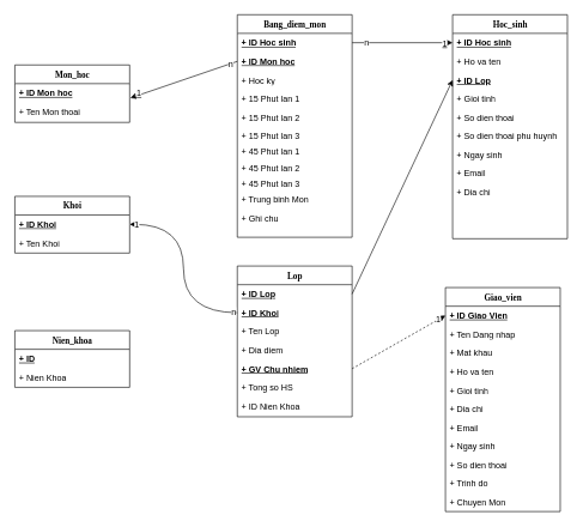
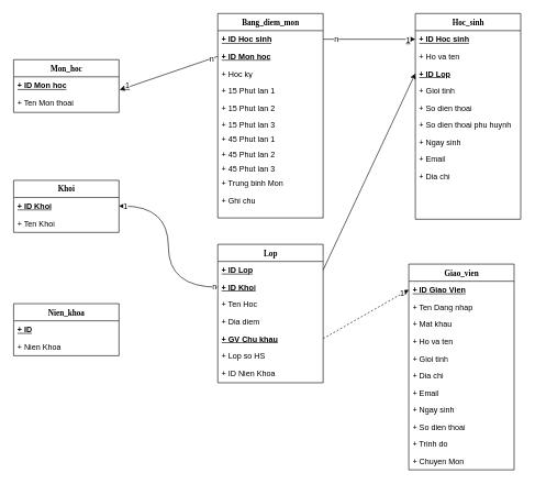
  <mxCell id="0" />
  <mxCell id="1" parent="0" />
  <mxCell id="2" value="Giao_vien" style="swimlane;html=1;fontStyle=1;align=center;verticalAlign=top;childLayout=stackLayout;horizontal=1;startSize=26;horizontalStack=0;resizeParent=1;resizeLast=0;collapsible=1;marginBottom=0;swimlaneFillColor=#ffffff;rounded=0;shadow=0;comic=0;labelBackgroundColor=none;strokeWidth=1;fillColor=none;fontFamily=Verdana;fontSize=12" parent="1" vertex="1"><mxGeometry x="620" y="400" width="160" height="312" as="geometry"><mxRectangle x="360" y="-94" width="100" height="26" as="alternateBounds" /></mxGeometry></mxCell>
  <mxCell id="3" value="+ ID Giao Vien" style="text;html=1;strokeColor=none;fillColor=none;align=left;verticalAlign=top;spacingLeft=4;spacingRight=4;whiteSpace=wrap;overflow=hidden;rotatable=0;points=[[0,0.5],[1,0.5]];portConstraint=eastwest;fontStyle=5" parent="2" vertex="1"><mxGeometry y="26" width="160" height="26" as="geometry" /></mxCell>
  <mxCell id="4" value="+ Ten Dang nhap" style="text;html=1;strokeColor=none;fillColor=none;align=left;verticalAlign=top;spacingLeft=4;spacingRight=4;whiteSpace=wrap;overflow=hidden;rotatable=0;points=[[0,0.5],[1,0.5]];portConstraint=eastwest;" parent="2" vertex="1"><mxGeometry y="52" width="160" height="26" as="geometry" /></mxCell>
  <mxCell id="5" value="+ Mat khau" style="text;html=1;strokeColor=none;fillColor=none;align=left;verticalAlign=top;spacingLeft=4;spacingRight=4;whiteSpace=wrap;overflow=hidden;rotatable=0;points=[[0,0.5],[1,0.5]];portConstraint=eastwest;" parent="2" vertex="1"><mxGeometry y="78" width="160" height="26" as="geometry" /></mxCell>
  <mxCell id="6" value="+ Ho va ten" style="text;html=1;strokeColor=none;fillColor=none;align=left;verticalAlign=top;spacingLeft=4;spacingRight=4;whiteSpace=wrap;overflow=hidden;rotatable=0;points=[[0,0.5],[1,0.5]];portConstraint=eastwest;" parent="2" vertex="1"><mxGeometry y="104" width="160" height="26" as="geometry" /></mxCell>
  <mxCell id="7" value="+ Gioi tinh" style="text;html=1;strokeColor=none;fillColor=none;align=left;verticalAlign=top;spacingLeft=4;spacingRight=4;whiteSpace=wrap;overflow=hidden;rotatable=0;points=[[0,0.5],[1,0.5]];portConstraint=eastwest;" parent="2" vertex="1"><mxGeometry y="130" width="160" height="26" as="geometry" /></mxCell>
  <mxCell id="8" value="+ Dia chi" style="text;html=1;strokeColor=none;fillColor=none;align=left;verticalAlign=top;spacingLeft=4;spacingRight=4;whiteSpace=wrap;overflow=hidden;rotatable=0;points=[[0,0.5],[1,0.5]];portConstraint=eastwest;" parent="2" vertex="1"><mxGeometry y="156" width="160" height="26" as="geometry" /></mxCell>
  <mxCell id="9" value="+ Email" style="text;html=1;strokeColor=none;fillColor=none;align=left;verticalAlign=top;spacingLeft=4;spacingRight=4;whiteSpace=wrap;overflow=hidden;rotatable=0;points=[[0,0.5],[1,0.5]];portConstraint=eastwest;" parent="2" vertex="1"><mxGeometry y="182" width="160" height="26" as="geometry" /></mxCell>
  <mxCell id="10" value="+ Ngay sinh" style="text;html=1;strokeColor=none;fillColor=none;align=left;verticalAlign=top;spacingLeft=4;spacingRight=4;whiteSpace=wrap;overflow=hidden;rotatable=0;points=[[0,0.5],[1,0.5]];portConstraint=eastwest;" parent="2" vertex="1"><mxGeometry y="208" width="160" height="26" as="geometry" /></mxCell>
  <mxCell id="11" value="+ So dien thoai" style="text;html=1;strokeColor=none;fillColor=none;align=left;verticalAlign=top;spacingLeft=4;spacingRight=4;whiteSpace=wrap;overflow=hidden;rotatable=0;points=[[0,0.5],[1,0.5]];portConstraint=eastwest;" parent="2" vertex="1"><mxGeometry y="234" width="160" height="26" as="geometry" /></mxCell>
  <mxCell id="12" value="+ Trinh do" style="text;html=1;strokeColor=none;fillColor=none;align=left;verticalAlign=top;spacingLeft=4;spacingRight=4;whiteSpace=wrap;overflow=hidden;rotatable=0;points=[[0,0.5],[1,0.5]];portConstraint=eastwest;" parent="2" vertex="1"><mxGeometry y="260" width="160" height="26" as="geometry" /></mxCell>
  <mxCell id="13" value="+ Chuyen Mon" style="text;html=1;strokeColor=none;fillColor=none;align=left;verticalAlign=top;spacingLeft=4;spacingRight=4;whiteSpace=wrap;overflow=hidden;rotatable=0;points=[[0,0.5],[1,0.5]];portConstraint=eastwest;" parent="2" vertex="1"><mxGeometry y="286" width="160" height="26" as="geometry" /></mxCell>
  <mxCell id="14" value="Hoc_sinh" style="swimlane;html=1;fontStyle=1;align=center;verticalAlign=top;childLayout=stackLayout;horizontal=1;startSize=26;horizontalStack=0;resizeParent=1;resizeLast=0;collapsible=1;marginBottom=0;swimlaneFillColor=#ffffff;rounded=0;shadow=0;comic=0;labelBackgroundColor=none;strokeWidth=1;fillColor=none;fontFamily=Verdana;fontSize=12" parent="1" vertex="1"><mxGeometry x="630" y="20" width="160" height="312" as="geometry" /></mxCell>
  <mxCell id="15" value="+ ID Hoc sinh" style="text;html=1;strokeColor=none;fillColor=none;align=left;verticalAlign=top;spacingLeft=4;spacingRight=4;whiteSpace=wrap;overflow=hidden;rotatable=0;points=[[0,0.5],[1,0.5]];portConstraint=eastwest;fontStyle=5" parent="14" vertex="1"><mxGeometry y="26" width="160" height="26" as="geometry" /></mxCell>
  <mxCell id="16" value="+ Ho va ten" style="text;html=1;strokeColor=none;fillColor=none;align=left;verticalAlign=top;spacingLeft=4;spacingRight=4;whiteSpace=wrap;overflow=hidden;rotatable=0;points=[[0,0.5],[1,0.5]];portConstraint=eastwest;" parent="14" vertex="1"><mxGeometry y="52" width="160" height="26" as="geometry" /></mxCell>
  <mxCell id="17" value="+ ID Lop" style="text;html=1;strokeColor=none;fillColor=none;align=left;verticalAlign=top;spacingLeft=4;spacingRight=4;whiteSpace=wrap;overflow=hidden;rotatable=0;points=[[0,0.5],[1,0.5]];portConstraint=eastwest;fontStyle=5" parent="14" vertex="1"><mxGeometry y="78" width="160" height="26" as="geometry" /></mxCell>
  <mxCell id="18" value="+ Gioi tinh" style="text;html=1;strokeColor=none;fillColor=none;align=left;verticalAlign=top;spacingLeft=4;spacingRight=4;whiteSpace=wrap;overflow=hidden;rotatable=0;points=[[0,0.5],[1,0.5]];portConstraint=eastwest;" parent="14" vertex="1"><mxGeometry y="104" width="160" height="26" as="geometry" /></mxCell>
  <mxCell id="19" value="+ So dien thoai" style="text;html=1;strokeColor=none;fillColor=none;align=left;verticalAlign=top;spacingLeft=4;spacingRight=4;whiteSpace=wrap;overflow=hidden;rotatable=0;points=[[0,0.5],[1,0.5]];portConstraint=eastwest;" parent="14" vertex="1"><mxGeometry y="130" width="160" height="26" as="geometry" /></mxCell>
  <mxCell id="20" value="+ So dien thoai phu huynh" style="text;html=1;strokeColor=none;fillColor=none;align=left;verticalAlign=top;spacingLeft=4;spacingRight=4;whiteSpace=wrap;overflow=hidden;rotatable=0;points=[[0,0.5],[1,0.5]];portConstraint=eastwest;" parent="14" vertex="1"><mxGeometry y="156" width="160" height="26" as="geometry" /></mxCell>
  <mxCell id="21" value="+ Ngay sinh" style="text;html=1;strokeColor=none;fillColor=none;align=left;verticalAlign=top;spacingLeft=4;spacingRight=4;whiteSpace=wrap;overflow=hidden;rotatable=0;points=[[0,0.5],[1,0.5]];portConstraint=eastwest;" parent="14" vertex="1"><mxGeometry y="182" width="160" height="26" as="geometry" /></mxCell>
  <mxCell id="22" value="+ Email" style="text;html=1;strokeColor=none;fillColor=none;align=left;verticalAlign=top;spacingLeft=4;spacingRight=4;whiteSpace=wrap;overflow=hidden;rotatable=0;points=[[0,0.5],[1,0.5]];portConstraint=eastwest;" parent="14" vertex="1"><mxGeometry y="208" width="160" height="26" as="geometry" /></mxCell>
  <mxCell id="23" value="+ Dia chi" style="text;html=1;strokeColor=none;fillColor=none;align=left;verticalAlign=top;spacingLeft=4;spacingRight=4;whiteSpace=wrap;overflow=hidden;rotatable=0;points=[[0,0.5],[1,0.5]];portConstraint=eastwest;" parent="14" vertex="1"><mxGeometry y="234" width="160" height="26" as="geometry" /></mxCell>
  <mxCell id="24" value="Lop" style="swimlane;html=1;fontStyle=1;align=center;verticalAlign=top;childLayout=stackLayout;horizontal=1;startSize=26;horizontalStack=0;resizeParent=1;resizeLast=0;collapsible=1;marginBottom=0;swimlaneFillColor=#ffffff;rounded=0;shadow=0;comic=0;labelBackgroundColor=none;strokeWidth=1;fillColor=none;fontFamily=Verdana;fontSize=12" parent="1" vertex="1"><mxGeometry x="330" y="370" width="160" height="210" as="geometry" /></mxCell>
  <mxCell id="25" value="+ ID Lop" style="text;html=1;strokeColor=none;fillColor=none;align=left;verticalAlign=top;spacingLeft=4;spacingRight=4;whiteSpace=wrap;overflow=hidden;rotatable=0;points=[[0,0.5],[1,0.5]];portConstraint=eastwest;fontStyle=5" parent="24" vertex="1"><mxGeometry y="26" width="160" height="26" as="geometry" /></mxCell>
  <mxCell id="26" value="+ ID Khoi" style="text;html=1;strokeColor=none;fillColor=none;align=left;verticalAlign=top;spacingLeft=4;spacingRight=4;whiteSpace=wrap;overflow=hidden;rotatable=0;points=[[0,0.5],[1,0.5]];portConstraint=eastwest;fontStyle=5" parent="24" vertex="1"><mxGeometry y="52" width="160" height="26" as="geometry" /></mxCell>
- <mxCell id="27" value="+ Ten Lop" style="text;html=1;strokeColor=none;fillColor=none;align=left;verticalAlign=top;spacingLeft=4;spacingRight=4;whiteSpace=wrap;overflow=hidden;rotatable=0;points=[[0,0.5],[1,0.5]];portConstraint=eastwest;fontStyle=0" parent="24" vertex="1"><mxGeometry y="78" width="160" height="26" as="geometry" /></mxCell>
+ <mxCell id="27" value="+ Ten Hoc" style="text;html=1;strokeColor=none;fillColor=none;align=left;verticalAlign=top;spacingLeft=4;spacingRight=4;whiteSpace=wrap;overflow=hidden;rotatable=0;points=[[0,0.5],[1,0.5]];portConstraint=eastwest;fontStyle=0" parent="24" vertex="1"><mxGeometry y="78" width="160" height="26" as="geometry" /></mxCell>
  <mxCell id="28" value="+ Dia diem" style="text;html=1;strokeColor=none;fillColor=none;align=left;verticalAlign=top;spacingLeft=4;spacingRight=4;whiteSpace=wrap;overflow=hidden;rotatable=0;points=[[0,0.5],[1,0.5]];portConstraint=eastwest;" parent="24" vertex="1"><mxGeometry y="104" width="160" height="26" as="geometry" /></mxCell>
- <mxCell id="29" value="+ GV Chu nhiem" style="text;html=1;strokeColor=none;fillColor=none;align=left;verticalAlign=top;spacingLeft=4;spacingRight=4;whiteSpace=wrap;overflow=hidden;rotatable=0;points=[[0,0.5],[1,0.5]];portConstraint=eastwest;fontStyle=5" parent="24" vertex="1"><mxGeometry y="130" width="160" height="26" as="geometry" /></mxCell>
- <mxCell id="30" value="+ Tong so HS&lt;br&gt;" style="text;html=1;strokeColor=none;fillColor=none;align=left;verticalAlign=top;spacingLeft=4;spacingRight=4;whiteSpace=wrap;overflow=hidden;rotatable=0;points=[[0,0.5],[1,0.5]];portConstraint=eastwest;" parent="24" vertex="1"><mxGeometry y="156" width="160" height="26" as="geometry" /></mxCell>
+ <mxCell id="29" value="+ GV Chu khau" style="text;html=1;strokeColor=none;fillColor=none;align=left;verticalAlign=top;spacingLeft=4;spacingRight=4;whiteSpace=wrap;overflow=hidden;rotatable=0;points=[[0,0.5],[1,0.5]];portConstraint=eastwest;fontStyle=5" parent="24" vertex="1"><mxGeometry y="130" width="160" height="26" as="geometry" /></mxCell>
+ <mxCell id="30" value="+ Lop so HS&lt;br&gt;" style="text;html=1;strokeColor=none;fillColor=none;align=left;verticalAlign=top;spacingLeft=4;spacingRight=4;whiteSpace=wrap;overflow=hidden;rotatable=0;points=[[0,0.5],[1,0.5]];portConstraint=eastwest;" parent="24" vertex="1"><mxGeometry y="156" width="160" height="26" as="geometry" /></mxCell>
  <mxCell id="31" value="+ ID Nien Khoa" style="text;html=1;strokeColor=none;fillColor=none;align=left;verticalAlign=top;spacingLeft=4;spacingRight=4;whiteSpace=wrap;overflow=hidden;rotatable=0;points=[[0,0.5],[1,0.5]];portConstraint=eastwest;" parent="24" vertex="1"><mxGeometry y="182" width="160" height="26" as="geometry" /></mxCell>
  <mxCell id="32" value="Bang_diem_mon" style="swimlane;html=1;fontStyle=1;align=center;verticalAlign=top;childLayout=stackLayout;horizontal=1;startSize=26;horizontalStack=0;resizeParent=1;resizeLast=0;collapsible=1;marginBottom=0;swimlaneFillColor=#ffffff;rounded=0;shadow=0;comic=0;labelBackgroundColor=none;strokeWidth=1;fillColor=none;fontFamily=Verdana;fontSize=12" parent="1" vertex="1"><mxGeometry x="330" y="20" width="160" height="310" as="geometry"><mxRectangle x="-50" y="-630" width="150" height="26" as="alternateBounds" /></mxGeometry></mxCell>
  <mxCell id="33" value="+ ID Hoc sinh" style="text;html=1;strokeColor=none;fillColor=none;align=left;verticalAlign=top;spacingLeft=4;spacingRight=4;whiteSpace=wrap;overflow=hidden;rotatable=0;points=[[0,0.5],[1,0.5]];portConstraint=eastwest;fontStyle=5" parent="32" vertex="1"><mxGeometry y="26" width="160" height="26" as="geometry" /></mxCell>
  <mxCell id="34" value="+ ID Mon hoc" style="text;html=1;strokeColor=none;fillColor=none;align=left;verticalAlign=top;spacingLeft=4;spacingRight=4;whiteSpace=wrap;overflow=hidden;rotatable=0;points=[[0,0.5],[1,0.5]];portConstraint=eastwest;fontStyle=5" parent="32" vertex="1"><mxGeometry y="52" width="160" height="26" as="geometry" /></mxCell>
  <mxCell id="35" value="+ Hoc ky" style="text;html=1;strokeColor=none;fillColor=none;align=left;verticalAlign=top;spacingLeft=4;spacingRight=4;whiteSpace=wrap;overflow=hidden;rotatable=0;points=[[0,0.5],[1,0.5]];portConstraint=eastwest;" parent="32" vertex="1"><mxGeometry y="78" width="160" height="26" as="geometry" /></mxCell>
  <mxCell id="36" value="+ 15 Phut lan 1" style="text;html=1;strokeColor=none;fillColor=none;align=left;verticalAlign=top;spacingLeft=4;spacingRight=4;whiteSpace=wrap;overflow=hidden;rotatable=0;points=[[0,0.5],[1,0.5]];portConstraint=eastwest;" parent="32" vertex="1"><mxGeometry y="104" width="160" height="26" as="geometry" /></mxCell>
  <mxCell id="37" value="+ 15 Phut lan 2" style="text;html=1;strokeColor=none;fillColor=none;align=left;verticalAlign=top;spacingLeft=4;spacingRight=4;whiteSpace=wrap;overflow=hidden;rotatable=0;points=[[0,0.5],[1,0.5]];portConstraint=eastwest;" parent="32" vertex="1"><mxGeometry y="130" width="160" height="26" as="geometry" /></mxCell>
  <mxCell id="38" value="+ 15 Phut lan 3" style="text;html=1;strokeColor=none;fillColor=none;align=left;verticalAlign=top;spacingLeft=4;spacingRight=4;whiteSpace=wrap;overflow=hidden;rotatable=0;points=[[0,0.5],[1,0.5]];portConstraint=eastwest;" parent="32" vertex="1"><mxGeometry y="156" width="160" height="22" as="geometry" /></mxCell>
  <mxCell id="39" value="+ 45 Phut lan 1" style="text;html=1;strokeColor=none;fillColor=none;align=left;verticalAlign=top;spacingLeft=4;spacingRight=4;whiteSpace=wrap;overflow=hidden;rotatable=0;points=[[0,0.5],[1,0.5]];portConstraint=eastwest;" parent="32" vertex="1"><mxGeometry y="178" width="160" height="22" as="geometry" /></mxCell>
  <mxCell id="40" value="+ 45 Phut lan 2" style="text;html=1;strokeColor=none;fillColor=none;align=left;verticalAlign=top;spacingLeft=4;spacingRight=4;whiteSpace=wrap;overflow=hidden;rotatable=0;points=[[0,0.5],[1,0.5]];portConstraint=eastwest;" parent="32" vertex="1"><mxGeometry y="200" width="160" height="22" as="geometry" /></mxCell>
  <mxCell id="41" value="+ 45 Phut lan 3" style="text;html=1;strokeColor=none;fillColor=none;align=left;verticalAlign=top;spacingLeft=4;spacingRight=4;whiteSpace=wrap;overflow=hidden;rotatable=0;points=[[0,0.5],[1,0.5]];portConstraint=eastwest;" parent="32" vertex="1"><mxGeometry y="222" width="160" height="22" as="geometry" /></mxCell>
  <mxCell id="42" value="+ Trung binh Mon" style="text;html=1;strokeColor=none;fillColor=none;align=left;verticalAlign=top;spacingLeft=4;spacingRight=4;whiteSpace=wrap;overflow=hidden;rotatable=0;points=[[0,0.5],[1,0.5]];portConstraint=eastwest;" parent="32" vertex="1"><mxGeometry y="244" width="160" height="26" as="geometry" /></mxCell>
  <mxCell id="43" value="+ Ghi chu" style="text;html=1;strokeColor=none;fillColor=none;align=left;verticalAlign=top;spacingLeft=4;spacingRight=4;whiteSpace=wrap;overflow=hidden;rotatable=0;points=[[0,0.5],[1,0.5]];portConstraint=eastwest;" parent="32" vertex="1"><mxGeometry y="270" width="160" height="26" as="geometry" /></mxCell>
  <mxCell id="44" value="Mon_hoc" style="swimlane;html=1;fontStyle=1;align=center;verticalAlign=top;childLayout=stackLayout;horizontal=1;startSize=26;horizontalStack=0;resizeParent=1;resizeLast=0;collapsible=1;marginBottom=0;swimlaneFillColor=#ffffff;rounded=0;shadow=0;comic=0;labelBackgroundColor=none;strokeWidth=1;fillColor=none;fontFamily=Verdana;fontSize=12" parent="1" vertex="1"><mxGeometry x="20" y="90" width="160" height="80" as="geometry" /></mxCell>
  <mxCell id="45" value="+ ID Mon hoc" style="text;html=1;strokeColor=none;fillColor=none;align=left;verticalAlign=top;spacingLeft=4;spacingRight=4;whiteSpace=wrap;overflow=hidden;rotatable=0;points=[[0,0.5],[1,0.5]];portConstraint=eastwest;fontStyle=5" parent="44" vertex="1"><mxGeometry y="26" width="160" height="26" as="geometry" /></mxCell>
  <mxCell id="46" value="+ Ten Mon thoai" style="text;html=1;strokeColor=none;fillColor=none;align=left;verticalAlign=top;spacingLeft=4;spacingRight=4;whiteSpace=wrap;overflow=hidden;rotatable=0;points=[[0,0.5],[1,0.5]];portConstraint=eastwest;" parent="44" vertex="1"><mxGeometry y="52" width="160" height="26" as="geometry" /></mxCell>
  <mxCell id="47" value="Khoi" style="swimlane;html=1;fontStyle=1;align=center;verticalAlign=top;childLayout=stackLayout;horizontal=1;startSize=26;horizontalStack=0;resizeParent=1;resizeLast=0;collapsible=1;marginBottom=0;swimlaneFillColor=#ffffff;rounded=0;shadow=0;comic=0;labelBackgroundColor=none;strokeWidth=1;fillColor=none;fontFamily=Verdana;fontSize=12" parent="1" vertex="1"><mxGeometry x="20" y="273" width="160" height="79" as="geometry" /></mxCell>
  <mxCell id="48" value="+ ID Khoi" style="text;html=1;strokeColor=none;fillColor=none;align=left;verticalAlign=top;spacingLeft=4;spacingRight=4;whiteSpace=wrap;overflow=hidden;rotatable=0;points=[[0,0.5],[1,0.5]];portConstraint=eastwest;fontStyle=5" parent="47" vertex="1"><mxGeometry y="26" width="160" height="26" as="geometry" /></mxCell>
  <mxCell id="49" value="+ Ten Khoi" style="text;html=1;strokeColor=none;fillColor=none;align=left;verticalAlign=top;spacingLeft=4;spacingRight=4;whiteSpace=wrap;overflow=hidden;rotatable=0;points=[[0,0.5],[1,0.5]];portConstraint=eastwest;" parent="47" vertex="1"><mxGeometry y="52" width="160" height="26" as="geometry" /></mxCell>
  <mxCell id="50" style="edgeStyle=none;rounded=0;orthogonalLoop=1;jettySize=auto;html=1;exitX=0;exitY=0.5;exitDx=0;exitDy=0;entryX=1;entryY=0.5;entryDx=0;entryDy=0;startArrow=classic;startFill=1;endArrow=none;endFill=0;" parent="1" source="15" target="33" edge="1"><mxGeometry relative="1" as="geometry" /></mxCell>
  <mxCell id="51" value="1" style="text;html=1;align=center;verticalAlign=middle;resizable=0;points=[];;labelBackgroundColor=#ffffff;fontStyle=4" parent="50" vertex="1" connectable="0"><mxGeometry x="-0.829" y="1" relative="1" as="geometry"><mxPoint as="offset" /></mxGeometry></mxCell>
  <mxCell id="52" value="n" style="text;html=1;align=center;verticalAlign=middle;resizable=0;points=[];;labelBackgroundColor=#ffffff;" parent="50" vertex="1" connectable="0"><mxGeometry x="0.733" relative="1" as="geometry"><mxPoint as="offset" /></mxGeometry></mxCell>
  <mxCell id="53" style="edgeStyle=none;rounded=0;orthogonalLoop=1;jettySize=auto;html=1;exitX=1.006;exitY=0.769;exitDx=0;exitDy=0;entryX=0;entryY=0.5;entryDx=0;entryDy=0;startArrow=classic;startFill=1;endArrow=none;endFill=0;exitPerimeter=0;" parent="1" source="45" target="34" edge="1"><mxGeometry relative="1" as="geometry" /></mxCell>
  <mxCell id="54" value="n" style="text;html=1;align=center;verticalAlign=middle;resizable=0;points=[];;labelBackgroundColor=#ffffff;" parent="53" vertex="1" connectable="0"><mxGeometry x="0.863" y="2" relative="1" as="geometry"><mxPoint x="1" y="3" as="offset" /></mxGeometry></mxCell>
  <mxCell id="55" value="1" style="text;html=1;align=center;verticalAlign=middle;resizable=0;points=[];;labelBackgroundColor=#ffffff;fontStyle=4" parent="53" vertex="1" connectable="0"><mxGeometry x="-0.837" y="1" relative="1" as="geometry"><mxPoint y="-1" as="offset" /></mxGeometry></mxCell>
  <mxCell id="56" style="edgeStyle=orthogonalEdgeStyle;curved=1;rounded=0;orthogonalLoop=1;jettySize=auto;html=1;exitX=1;exitY=0.5;exitDx=0;exitDy=0;startArrow=classic;startFill=1;endArrow=none;endFill=0;" parent="1" source="48" target="26" edge="1"><mxGeometry relative="1" as="geometry" /></mxCell>
  <mxCell id="57" value="1" style="text;html=1;align=center;verticalAlign=middle;resizable=0;points=[];;labelBackgroundColor=#ffffff;" parent="56" vertex="1" connectable="0"><mxGeometry x="-0.934" relative="1" as="geometry"><mxPoint as="offset" /></mxGeometry></mxCell>
  <mxCell id="58" value="n" style="text;html=1;align=center;verticalAlign=middle;resizable=0;points=[];;labelBackgroundColor=#ffffff;" parent="56" vertex="1" connectable="0"><mxGeometry x="0.953" y="1" relative="1" as="geometry"><mxPoint as="offset" /></mxGeometry></mxCell>
  <mxCell id="59" style="rounded=0;orthogonalLoop=1;jettySize=auto;html=1;exitX=1;exitY=0.5;exitDx=0;exitDy=0;entryX=0;entryY=0.5;entryDx=0;entryDy=0;startArrow=none;startFill=0;endArrow=classic;endFill=1;dashed=1;" parent="1" source="29" target="3" edge="1"><mxGeometry relative="1" as="geometry"><mxPoint x="410" y="725" as="sourcePoint" /></mxGeometry></mxCell>
  <mxCell id="60" value="&lt;br&gt;" style="text;html=1;align=center;verticalAlign=middle;resizable=0;points=[];;labelBackgroundColor=#ffffff;fontStyle=4" parent="59" vertex="1" connectable="0"><mxGeometry x="-0.919" y="1" relative="1" as="geometry"><mxPoint as="offset" /></mxGeometry></mxCell>
  <mxCell id="61" value="1" style="text;html=1;align=center;verticalAlign=middle;resizable=0;points=[];;labelBackgroundColor=#ffffff;" parent="59" vertex="1" connectable="0"><mxGeometry x="0.838" y="1" relative="1" as="geometry"><mxPoint x="1" as="offset" /></mxGeometry></mxCell>
  <mxCell id="62" style="rounded=0;orthogonalLoop=1;jettySize=auto;html=1;exitX=1;exitY=0.5;exitDx=0;exitDy=0;entryX=0;entryY=0.5;entryDx=0;entryDy=0;startArrow=none;startFill=0;" parent="1" source="25" target="17" edge="1"><mxGeometry relative="1" as="geometry" /></mxCell>
  <mxCell id="63" value="Nien_khoa" style="swimlane;html=1;fontStyle=1;align=center;verticalAlign=top;childLayout=stackLayout;horizontal=1;startSize=26;horizontalStack=0;resizeParent=1;resizeLast=0;collapsible=1;marginBottom=0;swimlaneFillColor=#ffffff;rounded=0;shadow=0;comic=0;labelBackgroundColor=none;strokeWidth=1;fillColor=none;fontFamily=Verdana;fontSize=12" parent="1" vertex="1"><mxGeometry x="20" y="460" width="160" height="79" as="geometry" /></mxCell>
  <mxCell id="64" value="+ ID" style="text;html=1;strokeColor=none;fillColor=none;align=left;verticalAlign=top;spacingLeft=4;spacingRight=4;whiteSpace=wrap;overflow=hidden;rotatable=0;points=[[0,0.5],[1,0.5]];portConstraint=eastwest;fontStyle=5" parent="63" vertex="1"><mxGeometry y="26" width="160" height="26" as="geometry" /></mxCell>
  <mxCell id="65" value="+ Nien Khoa" style="text;html=1;strokeColor=none;fillColor=none;align=left;verticalAlign=top;spacingLeft=4;spacingRight=4;whiteSpace=wrap;overflow=hidden;rotatable=0;points=[[0,0.5],[1,0.5]];portConstraint=eastwest;" parent="63" vertex="1"><mxGeometry y="52" width="160" height="26" as="geometry" /></mxCell>
